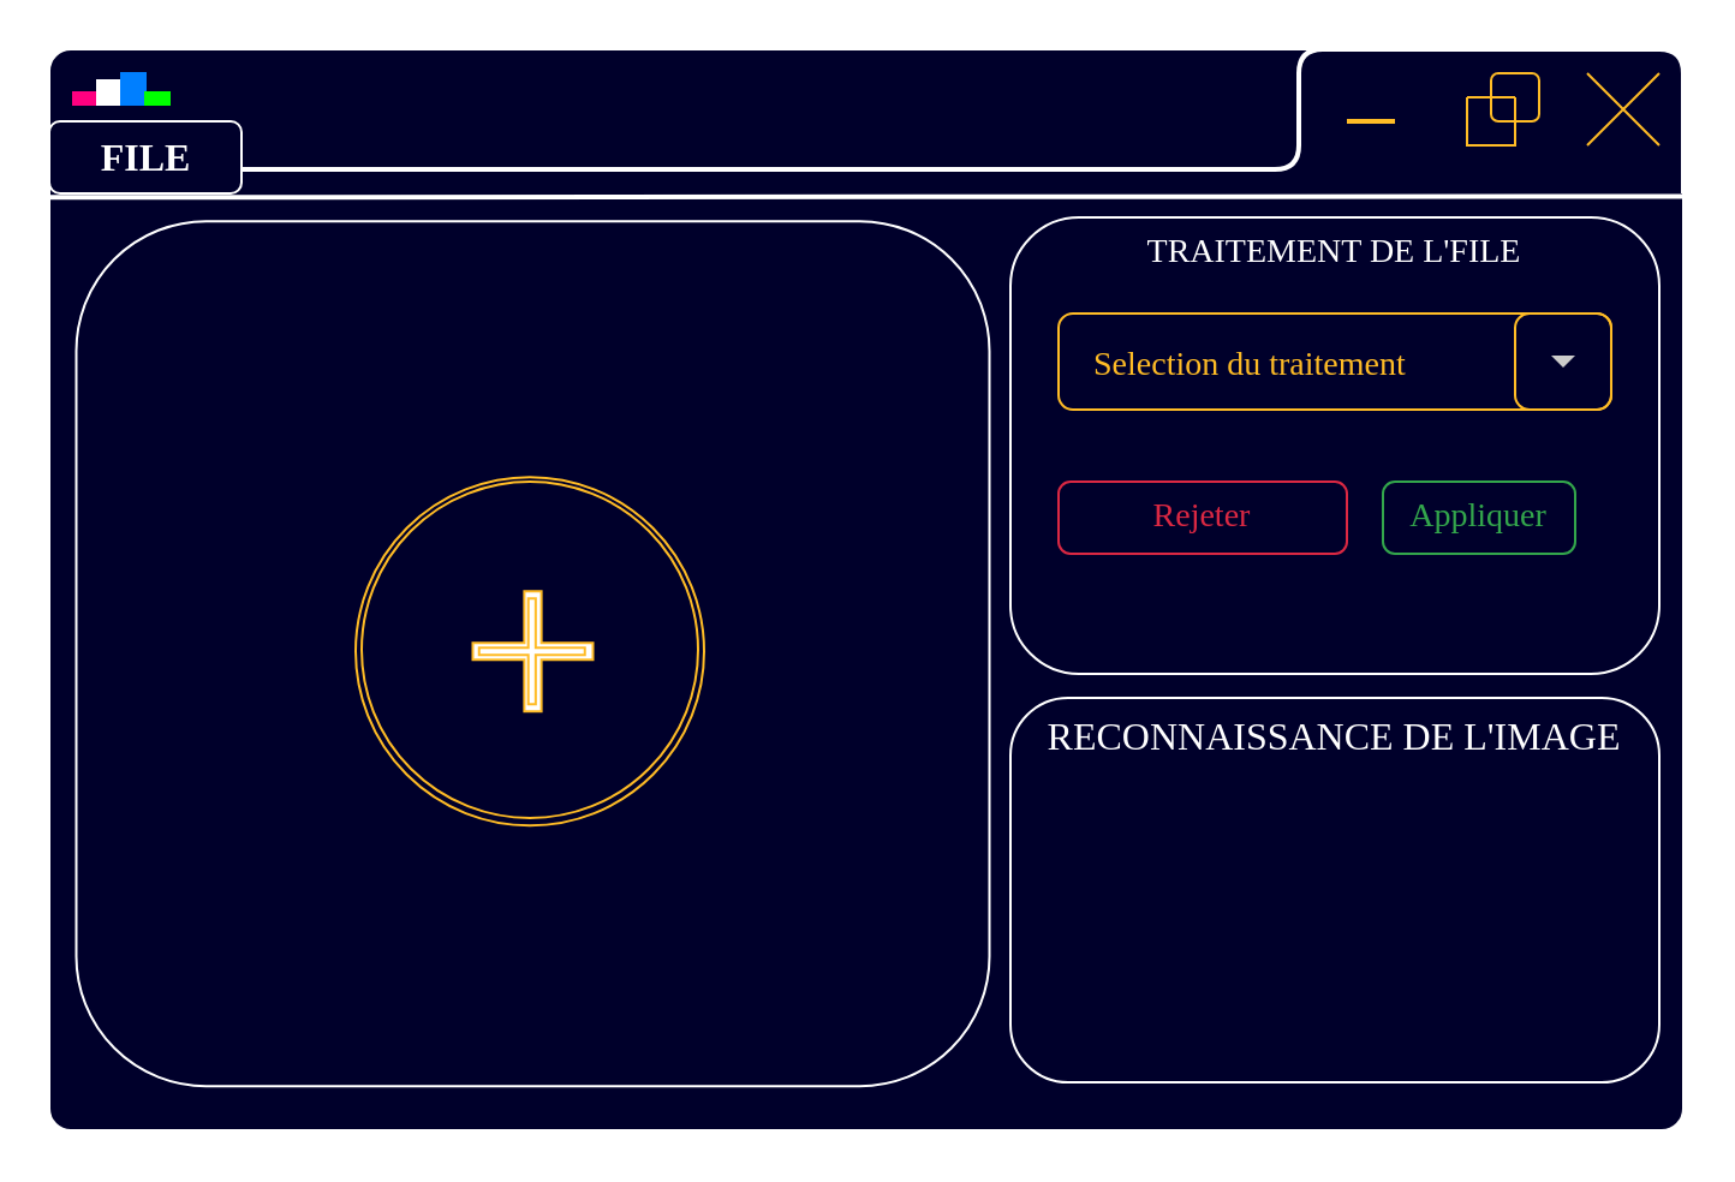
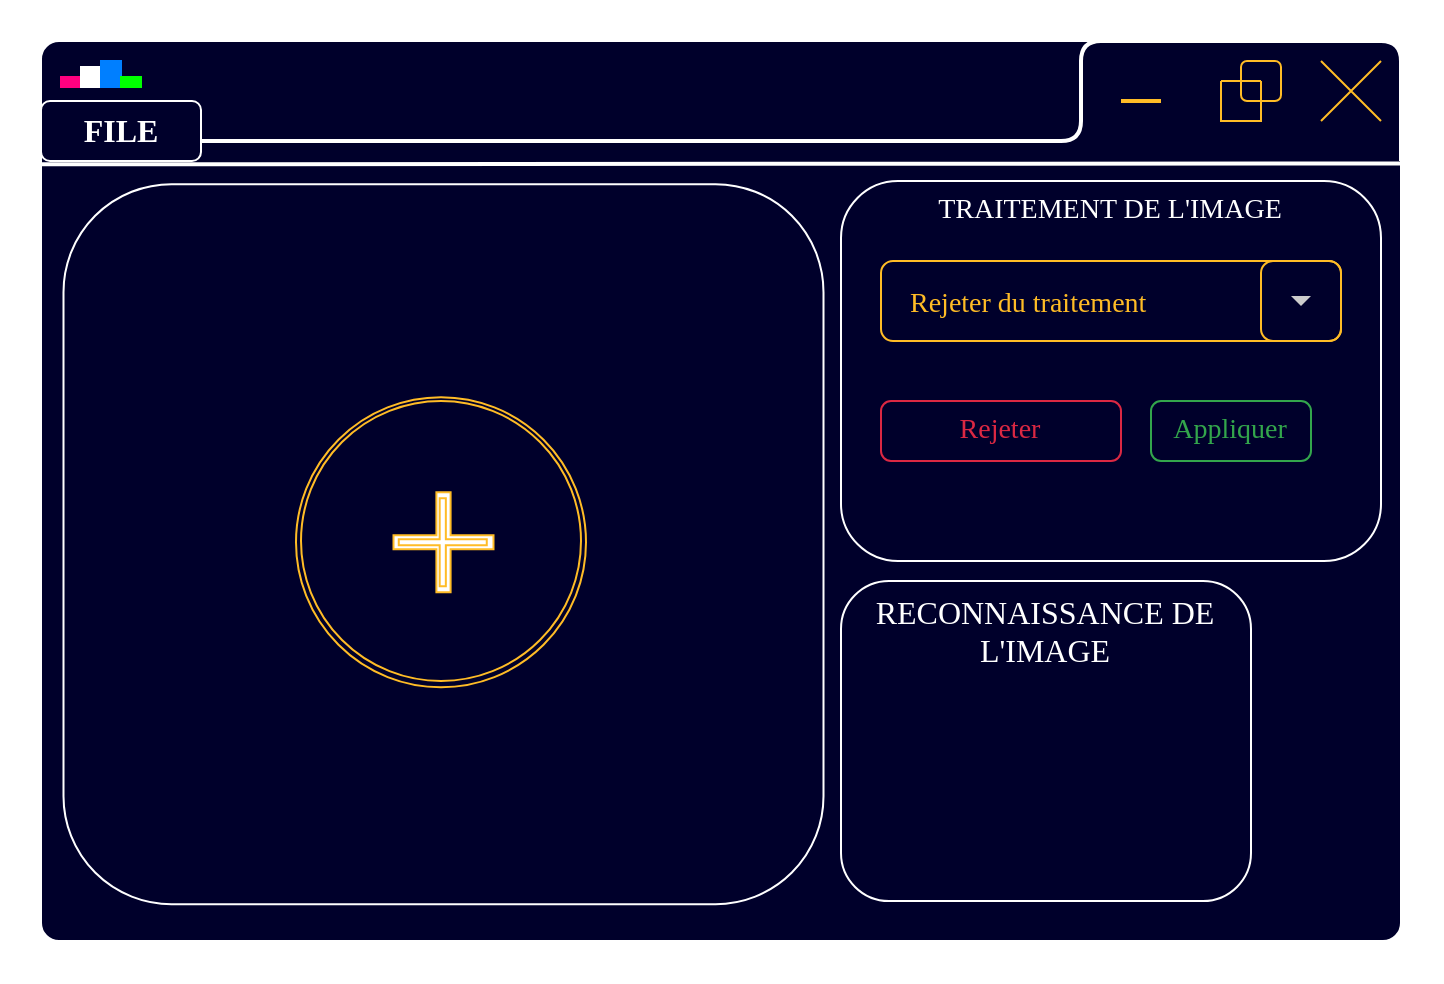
  <mxCell id="0" />
  <mxCell id="1" parent="0" />
  <mxCell id="2" value="" style="rounded=1;whiteSpace=wrap;html=1;arcSize=2;fillColor=#00002B;strokeColor=#FFFFFF;fontColor=#FFFFFF;" parent="1" vertex="1"><mxGeometry x="20" y="20" width="680" height="450" as="geometry" /></mxCell>
  <mxCell id="3" value="" style="rounded=1;whiteSpace=wrap;html=1;fillColor=none;strokeColor=#FFFFFF;fontColor=#FFFFFF;" parent="1" vertex="1"><mxGeometry x="31.25" y="91.57" width="380" height="360" as="geometry" /></mxCell>
  <mxCell id="4" value="" style="group;strokeColor=none;" parent="1" vertex="1" connectable="0"><mxGeometry x="150" y="200" width="142.5" height="143.13" as="geometry" /></mxCell>
  <mxCell id="5" value="" style="ellipse;whiteSpace=wrap;html=1;aspect=fixed;container=1;strokeColor=#FFBC26;fillColor=none;" parent="4" vertex="1"><mxGeometry x="-2.5" y="-1.87" width="145" height="145" as="geometry" /></mxCell>
  <mxCell id="6" value="" style="ellipse;whiteSpace=wrap;html=1;aspect=fixed;container=0;strokeColor=#FFBC26;strokeWidth=1;fillColor=none;" parent="4" vertex="1"><mxGeometry width="140" height="140" as="geometry" /></mxCell>
  <mxCell id="7" value="" style="shape=cross;whiteSpace=wrap;html=1;size=0.142;container=1;strokeColor=#FFBC26;strokeWidth=1;" parent="4" vertex="1"><mxGeometry x="46.25" y="45.63" width="50" height="50" as="geometry"><mxRectangle x="46.25" y="45.63" width="50" height="40" as="alternateBounds" /></mxGeometry></mxCell>
  <mxCell id="8" value="" style="shape=cross;whiteSpace=wrap;html=1;size=0.07;container=1;strokeWidth=1;strokeColor=#FFBC26;fillColor=none;movable=0;resizable=0;rotatable=0;deletable=0;editable=0;connectable=0;" parent="4" vertex="1"><mxGeometry x="48.88" y="48.63" width="44" height="44" as="geometry" /></mxCell>
  <mxCell id="9" value="" style="endArrow=none;html=1;entryX=1.003;entryY=0.136;entryDx=0;entryDy=0;entryPerimeter=0;exitX=0;exitY=0.137;exitDx=0;exitDy=0;exitPerimeter=0;strokeWidth=2;strokeColor=#FFFFFF;" parent="1" source="2" target="2" edge="1"><mxGeometry width="50" height="50" relative="1" as="geometry"><mxPoint x="20" y="80" as="sourcePoint" /><mxPoint x="710" y="80" as="targetPoint" /></mxGeometry></mxCell>
  <mxCell id="10" value="" style="endArrow=none;html=1;strokeWidth=2;strokeColor=#FFFFFF;" parent="1" edge="1"><mxGeometry width="50" height="50" relative="1" as="geometry"><mxPoint x="100" y="70" as="sourcePoint" /><mxPoint x="700" y="80" as="targetPoint" /><Array as="points"><mxPoint x="540" y="70" /><mxPoint x="540" y="20" /><mxPoint x="700" y="20" /></Array></mxGeometry></mxCell>
  <mxCell id="11" value="" style="swimlane;startSize=0;rounded=1;strokeColor=#FFBC26;strokeWidth=1;fontFamily=Times New Roman;fontSize=14;fontColor=#FF0080;fillColor=none;gradientColor=#000000;movable=0;resizable=0;rotatable=0;deletable=0;editable=0;connectable=0;" parent="1" vertex="1"><mxGeometry x="610" y="40" width="20" height="20" as="geometry" /></mxCell>
  <mxCell id="12" value="" style="whiteSpace=wrap;html=1;aspect=fixed;rounded=1;strokeColor=#FFBC26;strokeWidth=1;fontFamily=Times New Roman;fontSize=14;fontColor=#FF0080;fillColor=none;gradientColor=#000000;movable=0;resizable=0;rotatable=0;deletable=0;editable=0;connectable=0;" parent="1" vertex="1"><mxGeometry x="620" y="30" width="20" height="20" as="geometry" /></mxCell>
  <mxCell id="13" value="" style="shape=umlDestroy;rounded=1;strokeColor=#FFBC26;fontFamily=Times New Roman;fontSize=14;fontColor=#FFFFFF;fillColor=none;gradientColor=#000000;" parent="1" vertex="1"><mxGeometry x="660" y="30" width="30" height="30" as="geometry" /></mxCell>
  <mxCell id="14" value="" style="endArrow=none;html=1;endSize=12;startArrow=none;startSize=14;startFill=0;edgeStyle=orthogonalEdgeStyle;align=center;verticalAlign=bottom;endFill=0;strokeWidth=2;fontFamily=Times New Roman;fontSize=14;fontColor=#FF0080;strokeColor=#FFBC26;editable=0;movable=0;resizable=0;rotatable=0;deletable=0;connectable=0;" parent="1" edge="1"><mxGeometry y="3" relative="1" as="geometry"><mxPoint x="560" y="50" as="sourcePoint" /><mxPoint x="580" y="50" as="targetPoint" /><Array as="points"><mxPoint x="560" y="50" /><mxPoint x="560" y="50" /></Array></mxGeometry></mxCell>
  <mxCell id="15" value="" style="rounded=0;whiteSpace=wrap;html=1;strokeColor=#FF0080;strokeWidth=1;fontFamily=Times New Roman;fontSize=14;fontColor=#FF0080;fillColor=#FF0080;gradientColor=none;editable=0;movable=1;resizable=0;rotatable=1;deletable=1;locked=0;connectable=1;" parent="1" vertex="1"><mxGeometry x="30" y="38" width="10" height="5" as="geometry" /></mxCell>
  <mxCell id="16" value="" style="rounded=0;whiteSpace=wrap;html=1;strokeColor=#FFFFFF;strokeWidth=1;fontFamily=Times New Roman;fontSize=14;fontColor=#FF0080;fillColor=#FFFFFF;gradientColor=none;resizable=0;editable=0;" parent="1" vertex="1"><mxGeometry x="40" y="33" width="10" height="10" as="geometry" /></mxCell>
  <mxCell id="17" value="" style="rounded=0;whiteSpace=wrap;html=1;strokeColor=#007FFF;strokeWidth=1;fontFamily=Times New Roman;fontSize=14;fontColor=#FF0080;fillColor=#007FFF;gradientColor=none;resizable=0;editable=0;" parent="1" vertex="1"><mxGeometry x="50" y="30" width="10" height="13" as="geometry" /></mxCell>
  <mxCell id="18" value="" style="rounded=0;whiteSpace=wrap;html=1;strokeColor=#00FF00;strokeWidth=1;fontFamily=Times New Roman;fontSize=14;fontColor=#FF0080;fillColor=#00FF00;gradientColor=none;resizable=0;editable=0;" parent="1" vertex="1"><mxGeometry x="60" y="38" width="10" height="5" as="geometry" /></mxCell>
  <mxCell id="19" value="&lt;b style=&quot;font-size: 16px;&quot;&gt;&lt;font face=&quot;Times New Roman&quot; style=&quot;font-size: 16px;&quot;&gt;FILE&lt;/font&gt;&lt;/b&gt;" style="text;html=1;align=center;verticalAlign=middle;resizable=1;points=[];autosize=1;strokeColor=#FFFFFF;fillColor=none;rounded=1;fontSize=16;fontColor=#FFFFFF;" parent="1" vertex="1"><mxGeometry x="20" y="50" width="80" height="30" as="geometry" /></mxCell>
- <mxCell id="20" value="&lt;font style=&quot;font-size: 14px;&quot;&gt;TRAITEMENT DE L'FILE&lt;/font&gt;" style="rounded=1;whiteSpace=wrap;html=1;strokeColor=#FFFFFF;fontFamily=Times New Roman;fontSize=14;verticalAlign=top;fillColor=none;fontColor=#FFFFFF;" parent="1" vertex="1"><mxGeometry x="420" y="90" width="270" height="190" as="geometry" /></mxCell>
- <mxCell id="21" value="&lt;font&gt;RECONNAISSANCE DE L'IMAGE&lt;/font&gt;" style="rounded=1;whiteSpace=wrap;html=1;strokeColor=#FFFFFF;fontFamily=Times New Roman;fontSize=16;verticalAlign=top;fillColor=none;fontColor=#FFFFFF;" parent="1" vertex="1"><mxGeometry x="420" y="290" width="270" height="160" as="geometry" /></mxCell>
- <mxCell id="22" value="Selection du traitement" style="shape=rect;fontColor=#FFBC26;verticalAlign=middle;spacingLeft=13;fontSize=14;strokeColor=#FFBC26;align=left;resizeWidth=1;rounded=1;fillColor=none;fontFamily=Times New Roman;" parent="1" vertex="1"><mxGeometry x="440" y="130" width="230" height="40" as="geometry" /></mxCell>
+ <mxCell id="20" value="&lt;font style=&quot;font-size: 14px;&quot;&gt;TRAITEMENT DE L'IMAGE&lt;/font&gt;" style="rounded=1;whiteSpace=wrap;html=1;strokeColor=#FFFFFF;fontFamily=Times New Roman;fontSize=14;verticalAlign=top;fillColor=none;fontColor=#FFFFFF;" parent="1" vertex="1"><mxGeometry x="420" y="90" width="270" height="190" as="geometry" /></mxCell>
+ <mxCell id="21" value="&lt;font&gt;RECONNAISSANCE DE L'IMAGE&lt;/font&gt;" style="rounded=1;whiteSpace=wrap;html=1;strokeColor=#FFFFFF;fontFamily=Times New Roman;fontSize=16;verticalAlign=top;fillColor=none;fontColor=#FFFFFF;" parent="1" vertex="1"><mxGeometry x="420" y="290" width="205" height="160" as="geometry" /></mxCell>
+ <mxCell id="22" value="Rejeter du traitement" style="shape=rect;fontColor=#FFBC26;verticalAlign=middle;spacingLeft=13;fontSize=14;strokeColor=#FFBC26;align=left;resizeWidth=1;rounded=1;fillColor=none;fontFamily=Times New Roman;" parent="1" vertex="1"><mxGeometry x="440" y="130" width="230" height="40" as="geometry" /></mxCell>
  <mxCell id="23" value="" style="shape=rect;fillColor=none;strokeColor=#FFBC26;resizeHeight=1;rounded=1;fontColor=#FFBC26;" parent="22" vertex="1"><mxGeometry x="1" width="40" height="40" relative="1" as="geometry"><mxPoint x="-40" as="offset" /></mxGeometry></mxCell>
  <mxCell id="24" value="" style="dashed=0;html=1;shape=mxgraph.gmdl.triangle;fillColor=#cccccc;strokeColor=none;" parent="23" vertex="1"><mxGeometry x="0.5" y="0.5" width="10" height="5" relative="1" as="geometry"><mxPoint x="-5" y="-2.5" as="offset" /></mxGeometry></mxCell>
  <mxCell id="25" value="Appliquer" style="html=1;shadow=0;dashed=0;shape=mxgraph.bootstrap.rrect;rSize=5;strokeColor=#33A64C;strokeWidth=1;fillColor=none;fontColor=#33A64C;whiteSpace=wrap;align=center;verticalAlign=middle;spacingLeft=0;fontStyle=0;fontSize=14;spacing=5;rounded=1;fontFamily=Times New Roman;" parent="1" vertex="1"><mxGeometry x="575" y="200" width="80" height="30" as="geometry" /></mxCell>
  <mxCell id="26" value="Rejeter" style="html=1;shadow=0;dashed=0;shape=mxgraph.bootstrap.rrect;rSize=5;strokeColor=#DB2843;strokeWidth=1;fillColor=none;fontColor=#DB2843;whiteSpace=wrap;align=center;verticalAlign=middle;spacingLeft=0;fontStyle=0;fontSize=14;spacing=5;rounded=1;fontFamily=Times New Roman;" parent="1" vertex="1"><mxGeometry x="440" y="200" width="120" height="30" as="geometry" /></mxCell>
